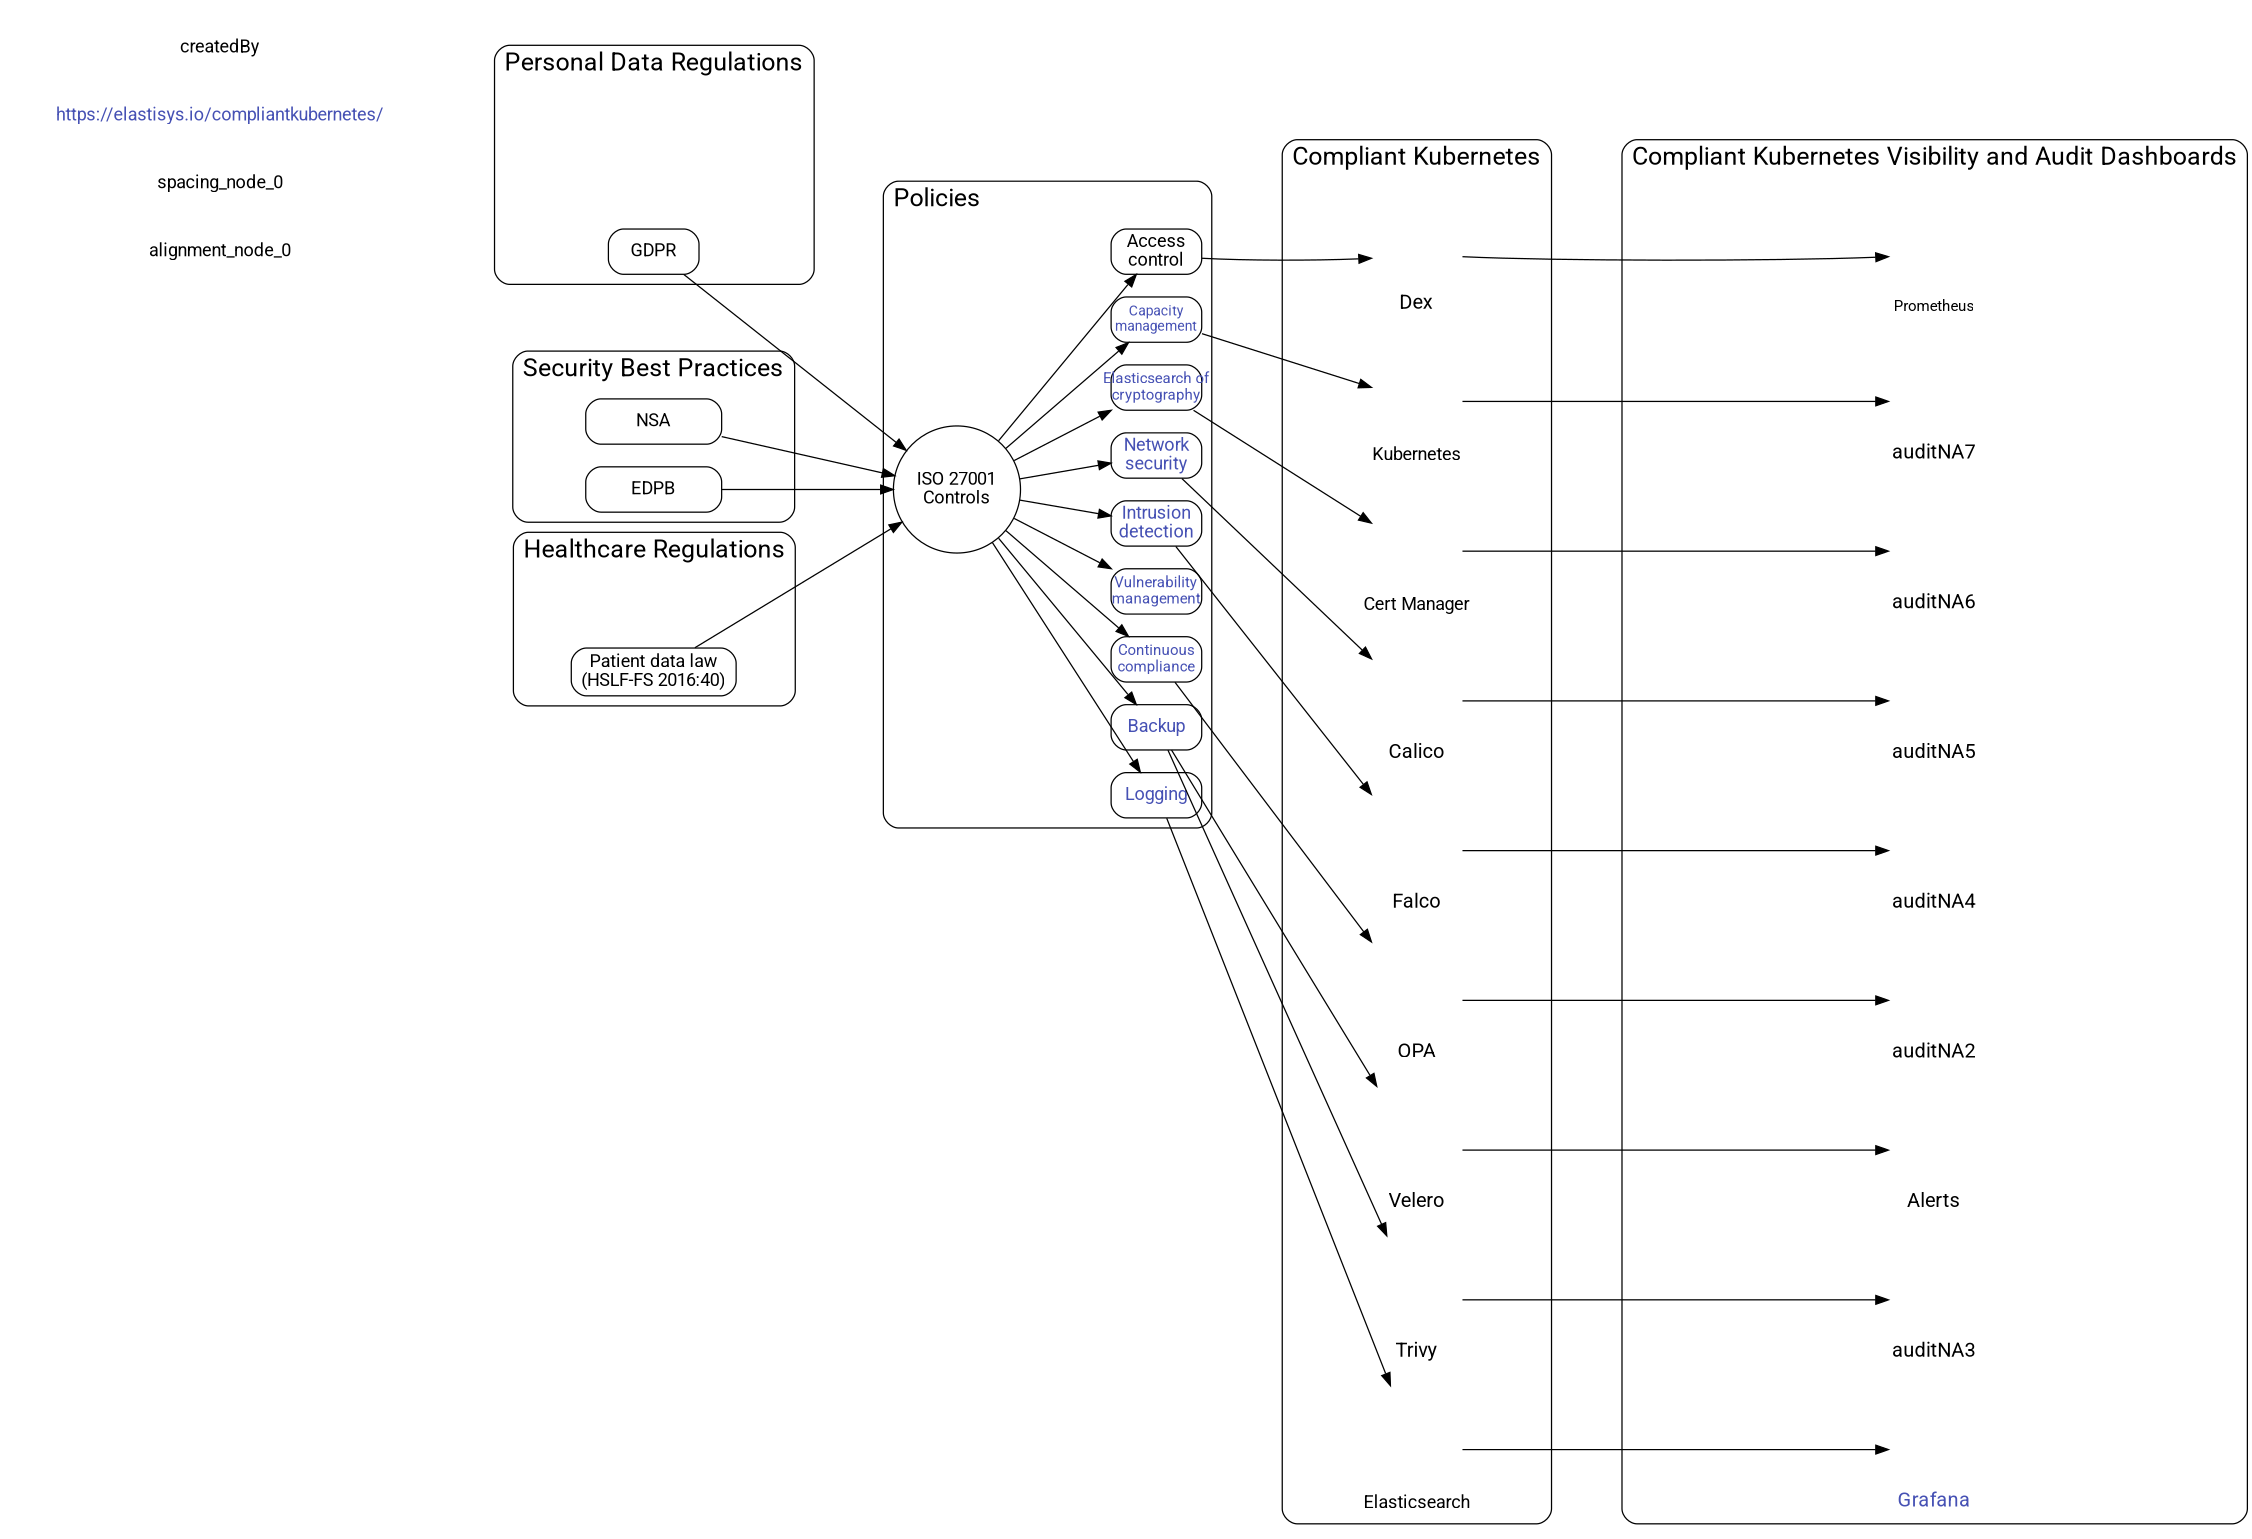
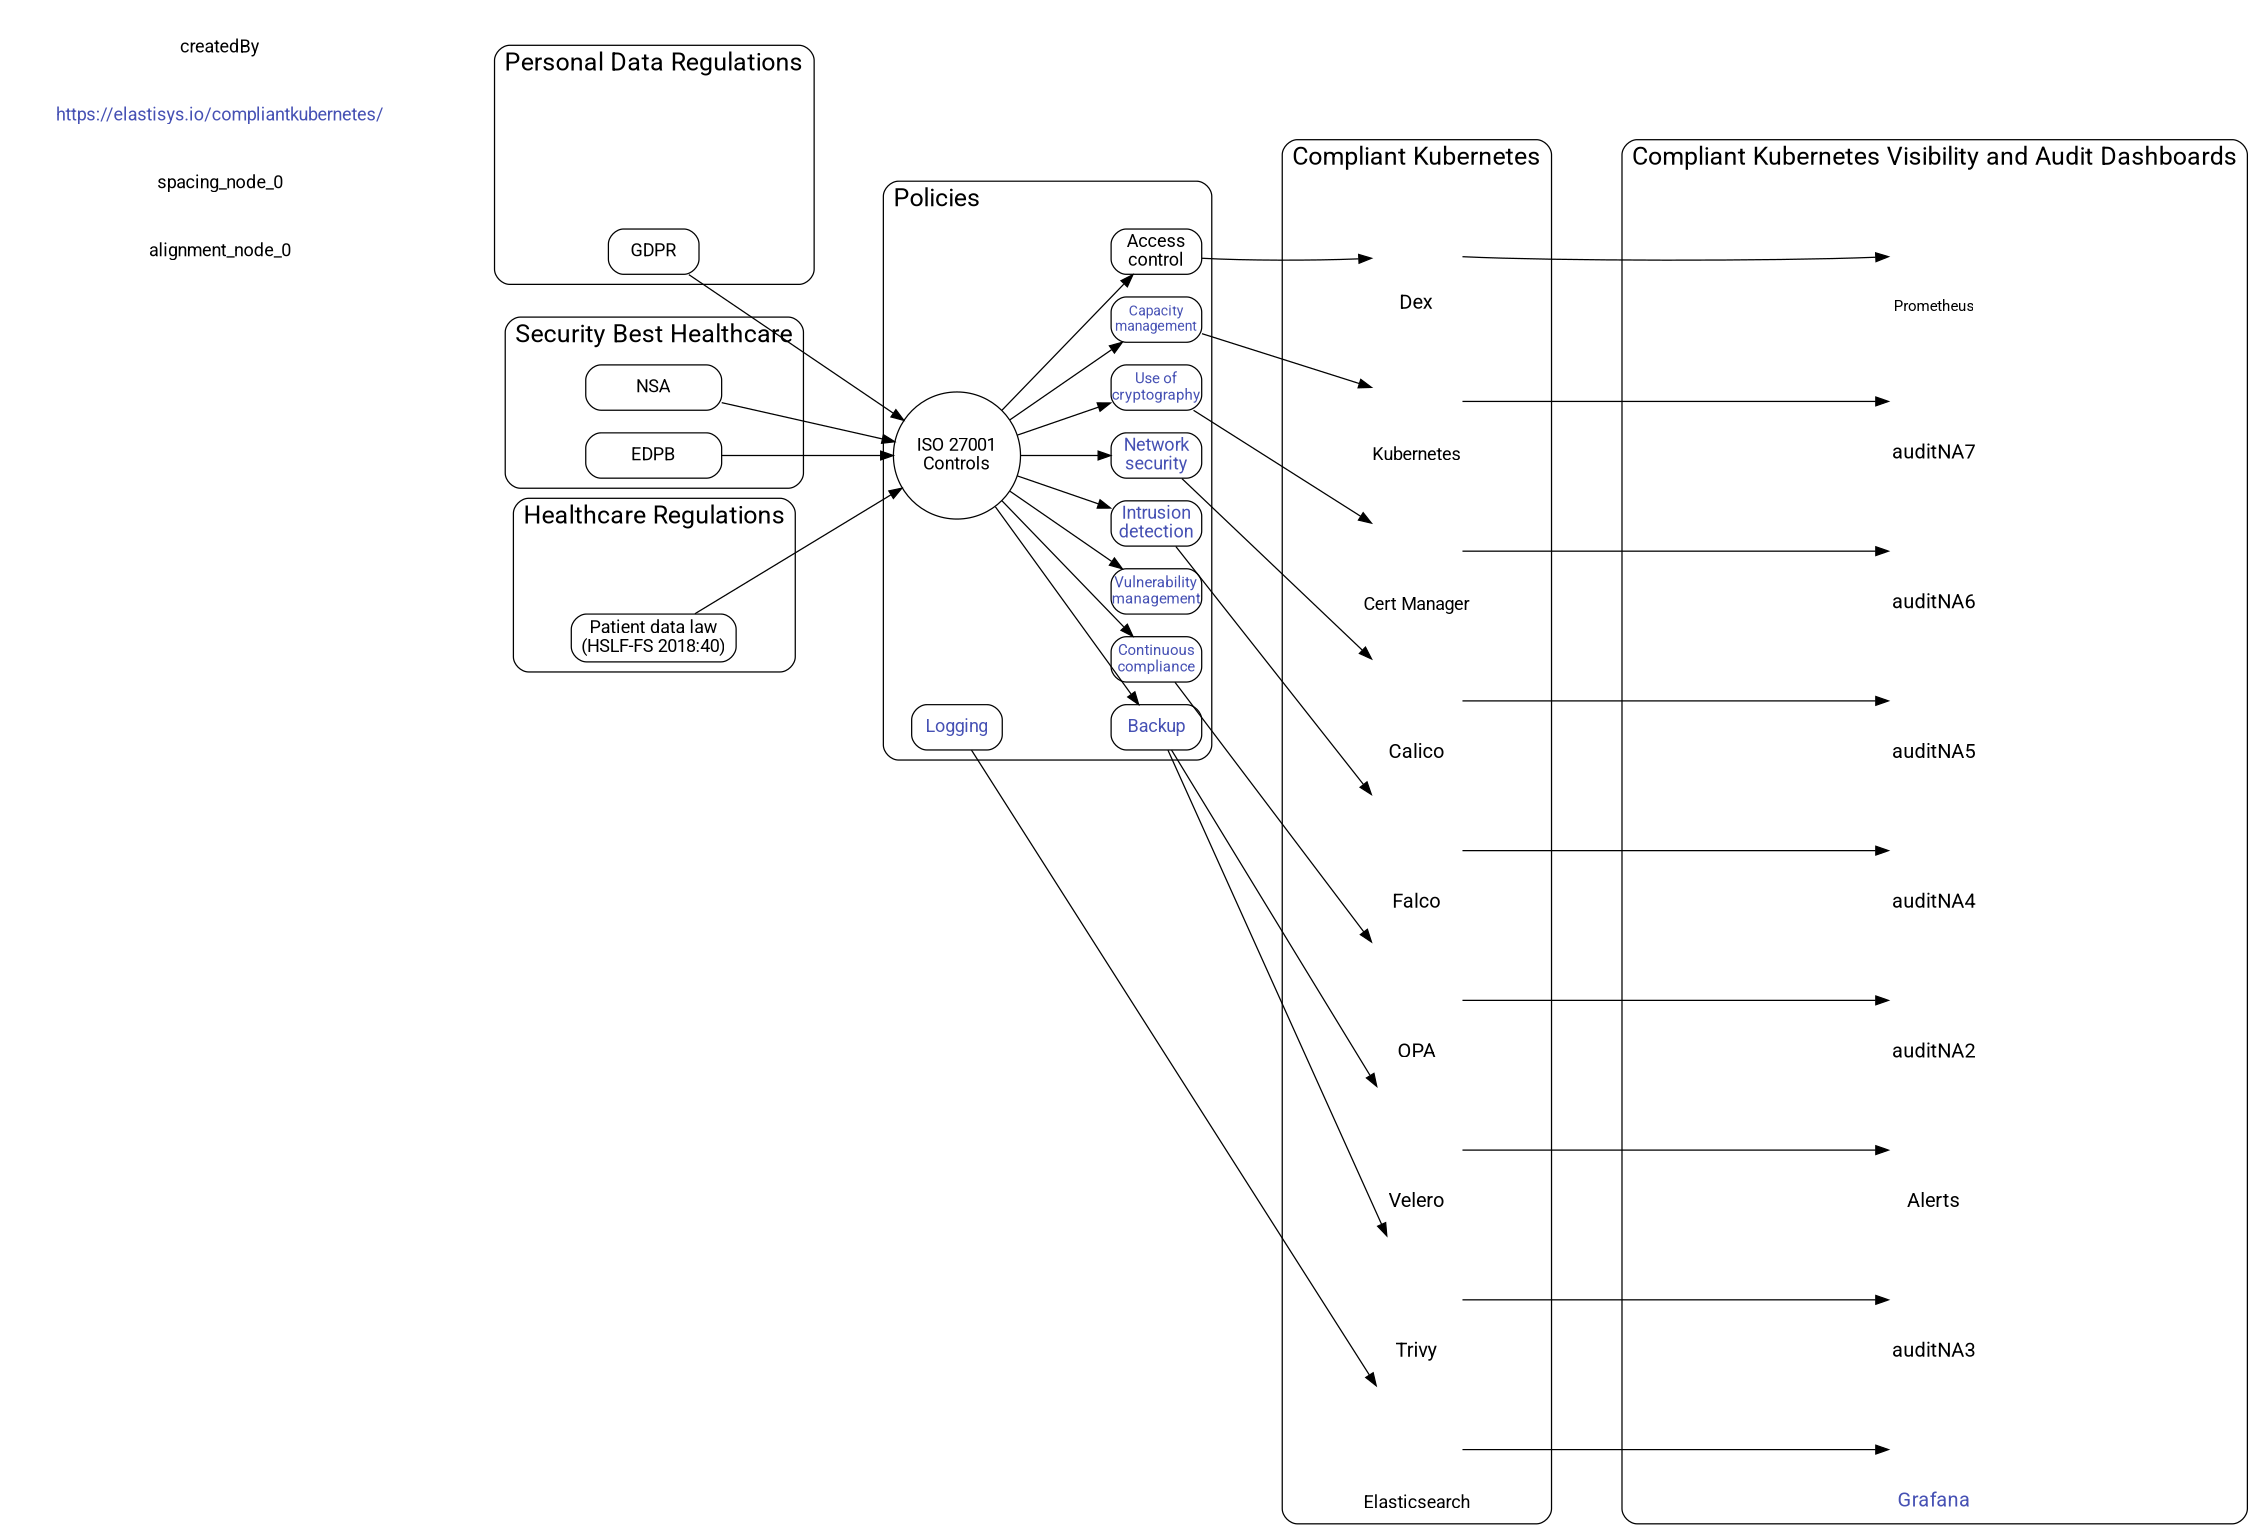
  digraph {
    compound=true
    fontname="Roboto,BlinkMacSystemFont,Helvetica,Arial,sans-serif"
    fontsize=20
    labeljust=l
    rankdir=LR
    ranksep=1
    splines=false
    style=rounded
    node [fontname="Roboto,BlinkMacSystemFont,Helvetica,Arial,sans-serif" shape=none fixedsize=true]
    edge [fontname="Roboto,BlinkMacSystemFont,Helvetica,Arial,sans-serif"]
    createdBy [url="https://elastisys.com" width=3 fixedsize=""]
    n2 [fontcolor="#4651b4" label="https://elastisys.io/compliantkubernetes/" width=4.3 fixedsize=""]
    spacing_node_0 [width=2 fixedsize=""]
    alignment_node_0 [width=1 fixedsize=""]
    alignment_node_1 [shape=box style=invis width=1 fixedsize=""]
    alignment_node_2 [shape=box style=invis width=1 fixedsize=""]
    GDPR [shape=box style=rounded width=1 fixedsize=""]
    n8 [label=NSA shape=box style=rounded width=1.5 fixedsize=""]
    n9 [label=EDPB shape=box style=rounded width=1.5 fixedsize=""]
    alignment_node_3 [shape=box style=invis width=0.7 fixedsize=""]
-   n11 [label="Patient data law\n(HSLF-FS 2016:40)" shape=box style=rounded width=1.5 fixedsize=""]
+   n11 [label="Patient data law\n(HSLF-FS 2018:40)" shape=box style=rounded width=1.5 fixedsize=""]
    n12 [label="ISO 27001\nControls" shape=circle style=rounded width=1.4]
    n13 [label="Access\ncontrol" shape=box style=rounded width=1]
    n14 [fontcolor="#4651b4" label=Logging shape=box style=rounded width=1]
    n15 [fontcolor="#4651b4" label=Backup shape=box style=rounded width=1]
    n16 [fontcolor="#4651b4" fontsize=12 label="Continuous\ncompliance" shape=box style=rounded width=1]
    n17 [fontcolor="#4651b4" fontsize=12 label="Vulnerability\nmanagement" shape=box style=rounded width=1]
    n18 [fontcolor="#4651b4" label="Intrusion\ndetection" shape=box style=rounded width=1]
    n19 [fontcolor="#4651b4" label="Network\nsecurity" shape=box style=rounded width=1]
-   n20 [fontcolor="#4651b4" fontsize=12 label="Elasticsearch of\ncryptography" shape=box style=rounded width=1]
+   n20 [fontcolor="#4651b4" fontsize=12 label="Use of\ncryptography" shape=box style=rounded width=1]
    n21 [fontcolor="#4651b4" fontsize=11 label="Capacity\nmanagement" shape=box style=rounded width=1]
    controls2 [shape=box style=invis width=1]
    n23 [fontsize=16 height=1.4 label=Dex labelloc=b width=1]
    n24 [fontsize=14 height=1.4 label=Elasticsearch labelloc=b width=1]
    n25 [fontsize=16 height=1.4 label=Velero labelloc=b width=1]
    n26 [fontsize=16 height=1.4 label=OPA labelloc=b width=1]
    n27 [fontsize=16 height=1.4 label=Trivy labelloc=b width=1]
    n28 [fontsize=16 height=1.4 label=Falco labelloc=b width=1]
    n29 [fontsize=16 height=1.4 label=Calico labelloc=b width=1]
    n30 [fontsize=14 height=1.4 label="Cert Manager" labelloc=b width=1]
    n31 [fontsize=14 height=1.4 label=Kubernetes labelloc=b width=1]
    n32 [fontsize=12 height=1.4 label=Prometheus labelloc=b width=1]
    n33 [fontsize=16 height=1.4 label=Alerts labelloc=b width=1]
    n34 [fontcolor="#4651b4" fontsize=16 height=1.4 label=Grafana labelloc=b width=1]
    auditNA2 [fontsize=16 height=1.4 labelloc=b width=1]
    auditNA3 [fontsize=16 height=1.4 labelloc=b width=1]
    auditNA4 [fontsize=16 height=1.4 labelloc=b width=1]
    auditNA5 [fontsize=16 height=1.4 labelloc=b width=1]
    auditNA6 [fontsize=16 height=1.4 labelloc=b width=1]
    auditNA7 [fontsize=16 height=1.4 labelloc=b width=1]
    subgraph cluster_1 {
      style=invis
      createdBy
      n2
      spacing_node_0
      alignment_node_0
    }
    subgraph cluster_2 {
-     label="Security Best Practices"
+     label="Security Best Healthcare"
      n8
      n9
    }
    subgraph cluster_3 {
      label="Personal Data Regulations"
      alignment_node_1
      alignment_node_2
      GDPR
    }
    subgraph cluster_4 {
      label="Healthcare Regulations"
      alignment_node_3
      n11
    }
    subgraph cluster_5 {
      label=Policies
      n12
      n13
      n14
      n15
      n16
      n17
      n18
      n19
      n20
      n21
      controls2
    }
    subgraph cluster_6 {
      label="Compliant Kubernetes"
      n23
      n24
      n25
      n26
      n27
      n28
      n29
      n30
      n31
    }
    subgraph cluster_7 {
      label="Compliant Kubernetes Visibility and Audit Dashboards"
      n32
      n33
      n34
      auditNA2
      auditNA3
      auditNA4
      auditNA5
      auditNA6
      auditNA7
    }
    alignment_node_0 -> GDPR [style=invis weight=1000]
    GDPR -> n12
    GDPR -> controls2 [style=invis weight=1000]
    n8 -> n12
    n9 -> n12
    n11 -> n12
    n12 -> n13
-   n12 -> n14
    n12 -> n15
    n12 -> n16
    n12 -> n17
    n12 -> n18
    n12 -> n19
    n12 -> n20
    n12 -> n21
    n13 -> n23
    n13 -> n23 [style=invis weight=1000]
    n14 -> n24
    n15 -> n25
    n15 -> n27
    n16 -> n26
    n18 -> n28
    n19 -> n29
    n20 -> n30
    n21 -> n31
    controls2 -> n13 [style=invis weight=1000]
    n23 -> n32
    n23 -> n32 [style=invis weight=1000]
    n24 -> n34
    n25 -> n33
    n26 -> auditNA2
    n27 -> auditNA3
    n28 -> auditNA4
    n29 -> auditNA5
    n30 -> auditNA6
    n31 -> auditNA7
  }
